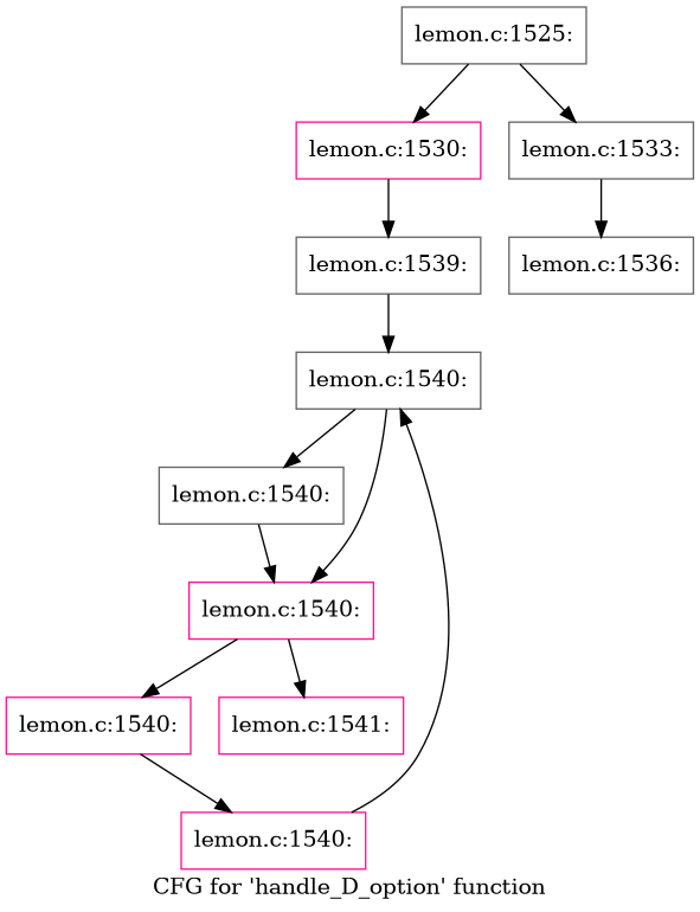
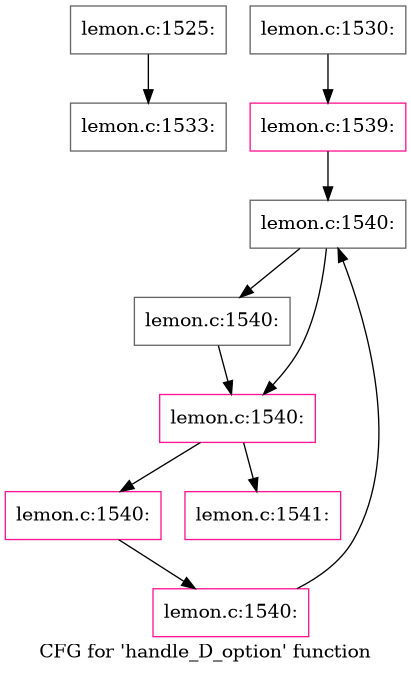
  digraph {
    label="CFG for 'handle_D_option' function"
    node [color=gray40 shape=record]
    n1 [label="{lemon.c:1525:}"]
-   n2 [color=deeppink label="{lemon.c:1530:}"]
+   n2 [label="{lemon.c:1530:}"]
    n3 [label="{lemon.c:1533:}"]
-   n4 [label="{lemon.c:1539:}"]
-   n5 [label="{lemon.c:1536:}"]
+   n4 [color=deeppink label="{lemon.c:1539:}"]
    n6 [label="{lemon.c:1540:}"]
    n7 [label="{lemon.c:1540:}"]
    n8 [color=deeppink label="{lemon.c:1540:}"]
    n9 [color=deeppink label="{lemon.c:1540:}"]
    n10 [color=deeppink label="{lemon.c:1541:}"]
    n11 [color=deeppink label="{lemon.c:1540:}"]
-   n1 -> n2
    n1 -> n3
    n2 -> n4
-   n3 -> n5
    n4 -> n6
    n6 -> n7
    n6 -> n8
    n7 -> n8
    n8 -> n9
    n8 -> n10
    n9 -> n11
    n11 -> n6
  }
